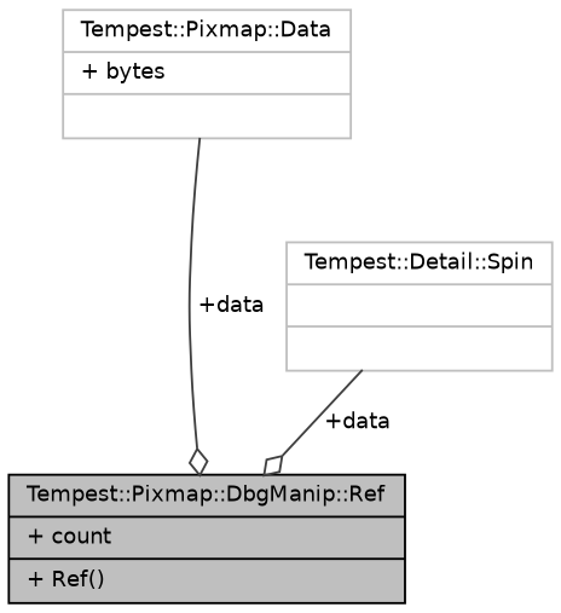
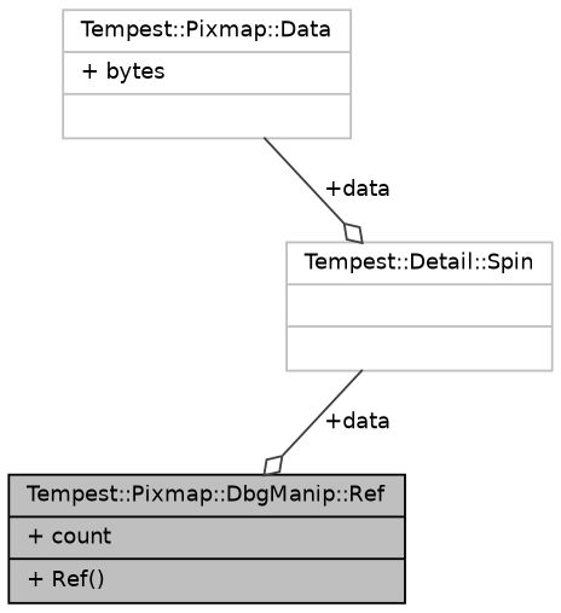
  digraph {
    node [color=grey75 fillcolor=white fontname=Helvetica fontsize=10 shape=record style=filled]
    edge [arrowhead=odiamond color=grey25 fontname=Helvetica fontsize=10 labelfontname=Helvetica labelfontsize=10 style=solid]
    n1 [color=black fillcolor=grey75 fontcolor=black height=0.2 label="{Tempest::Pixmap::DbgManip::Ref\n|+ count\l|+ Ref()\l}" width=0.4]
    n2 [height=0.2 label="{Tempest::Pixmap::Data\n|+ bytes\l|}" width=0.4]
    n3 [height=0.2 label="{Tempest::Detail::Spin\n||}" width=0.4]
-   n2 -> n1 [label=" +data"]
+   n2 -> n3 [label=" +data"]
    n3 -> n1 [label=" +data"]
  }
